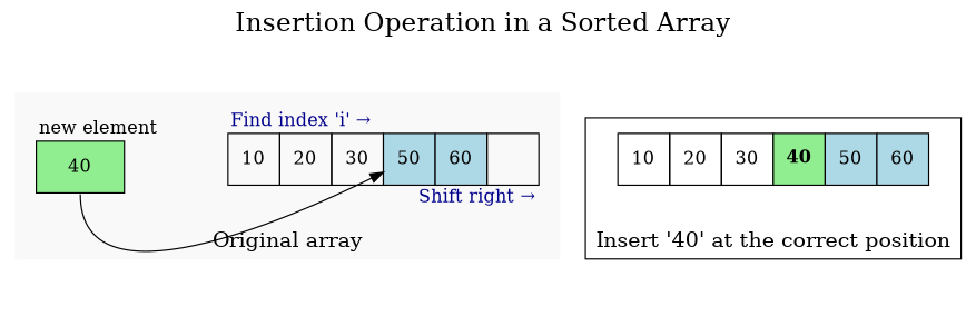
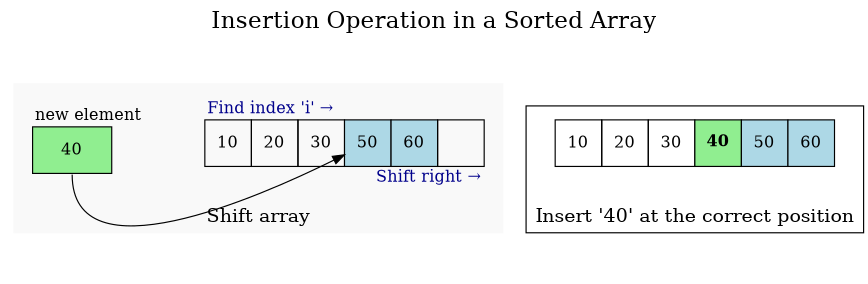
  digraph {
    fontsize=20
    label="Insertion Operation in a Sorted Array"
    labelloc=t
    rankdir=LR
    node [shape=plaintext]
    edge [style=invis]
    n1 [label=<             <TABLE BORDER="0" CELLBORDER="1" CELLSPACING="0">                          <TR>                     <TD BORDER="0" COLSPAN="16" ALIGN="RIGHT">new element</TD>                 </TR>                                  <TR>                      <TD PORT="e" WIDTH="40" HEIGHT="40" BGCOLOR="lightgreen">40</TD>                  </TR>                                               </TABLE>         >]
    n2 [label=<             <TABLE BORDER="0" CELLBORDER="1" CELLSPACING="0">                 <TR>                     <TD BORDER="0" COLSPAN="3" ALIGN="LEFT"><FONT COLOR="darkblue">Find index 'i' →</FONT></TD>                 </TR>                 <TR>                     <TD WIDTH="40" HEIGHT="40">10</TD>                     <TD WIDTH="40" HEIGHT="40">20</TD>                     <TD WIDTH="40" HEIGHT="40">30</TD>                     <TD PORT="id4" WIDTH="40" HEIGHT="40" BGCOLOR="lightblue">50</TD>                     <TD PORT="id5" WIDTH="40" HEIGHT="40" BGCOLOR="lightblue">60</TD>                     <TD PORT="id6" WIDTH="40" HEIGHT="40" ></TD>                 </TR>                 <TR>                     <TD BORDER="0" COLSPAN="6" ALIGN="RIGHT"><FONT COLOR="darkblue">Shift right →</FONT></TD>                 </TR>             </TABLE>         >]
    n3 [label=<             <TABLE BORDER="0" CELLBORDER="1" CELLSPACING="0">                 <TR>                     <TD WIDTH="40" HEIGHT="40">10</TD>                     <TD WIDTH="40" HEIGHT="40">20</TD>                     <TD WIDTH="40" HEIGHT="40">30</TD>                     <TD WIDTH="40" HEIGHT="40" BGCOLOR="lightgreen"><B>40</B></TD>                     <TD WIDTH="40" HEIGHT="40" BGCOLOR="lightblue">50</TD>                     <TD WIDTH="40" HEIGHT="40" BGCOLOR="lightblue">60</TD>                 </TR>             </TABLE>         >]
    subgraph cluster_1 {
      color="#f9f9f9"
      fontsize=16
-     label="Original array"
+     label="Shift array"
      labelloc=b
      rank=same
      style=filled
      n1
      n2
    }
    subgraph cluster_2 {
      fontsize=16
      label="\nInsert '40' at the correct position"
      labelloc=b
      n3
    }
    n1 -> n2
    n1 -> n2 [headport=id4 style=vis tailport=e]
    n2 -> n3
  }
